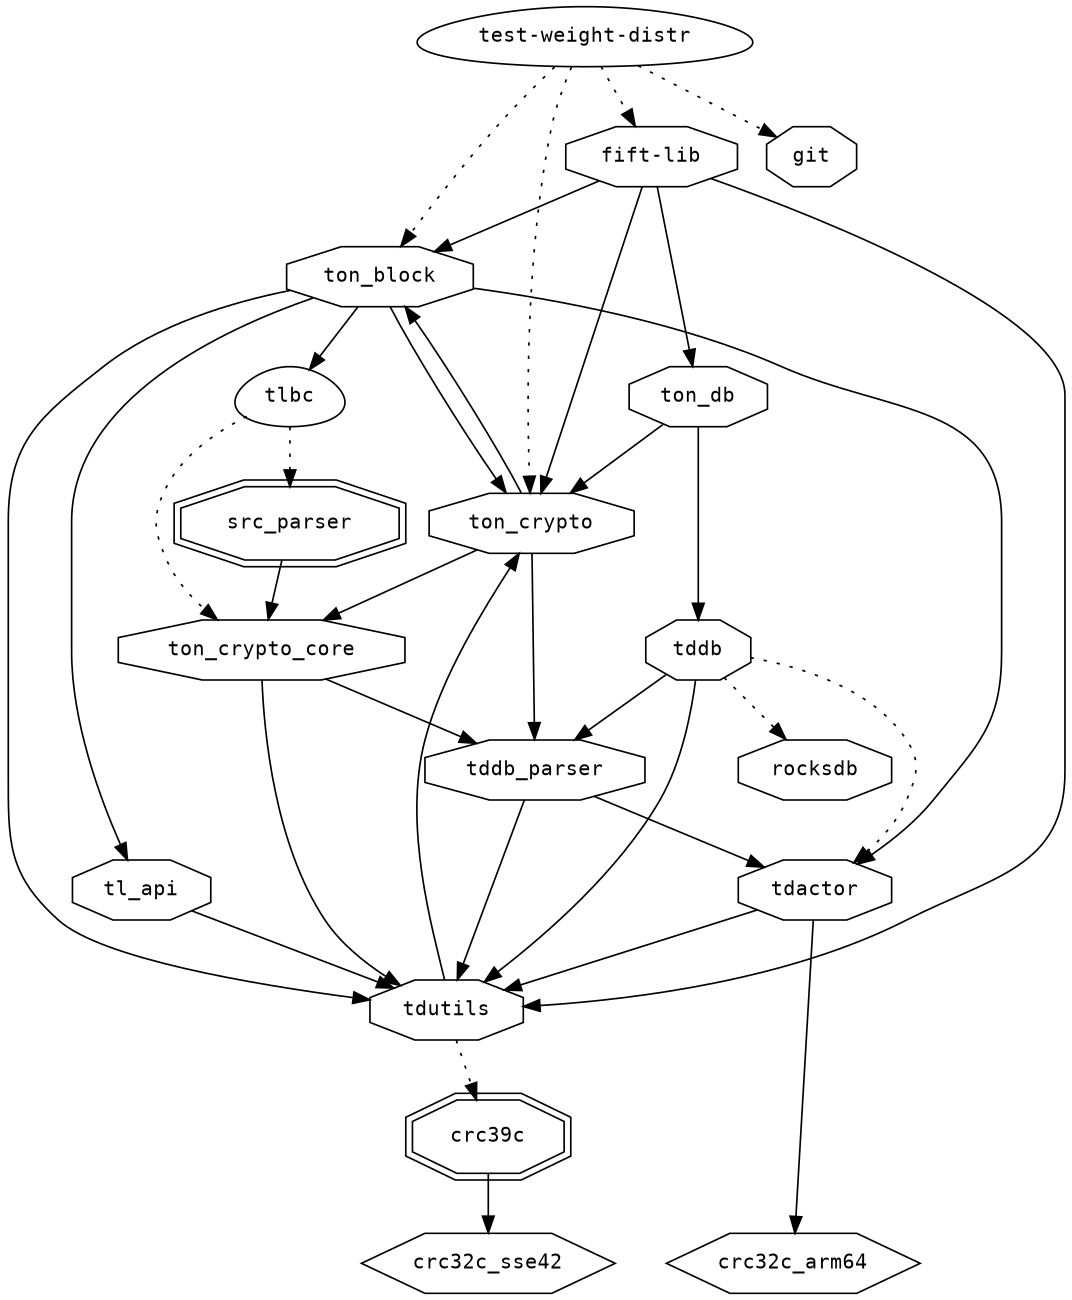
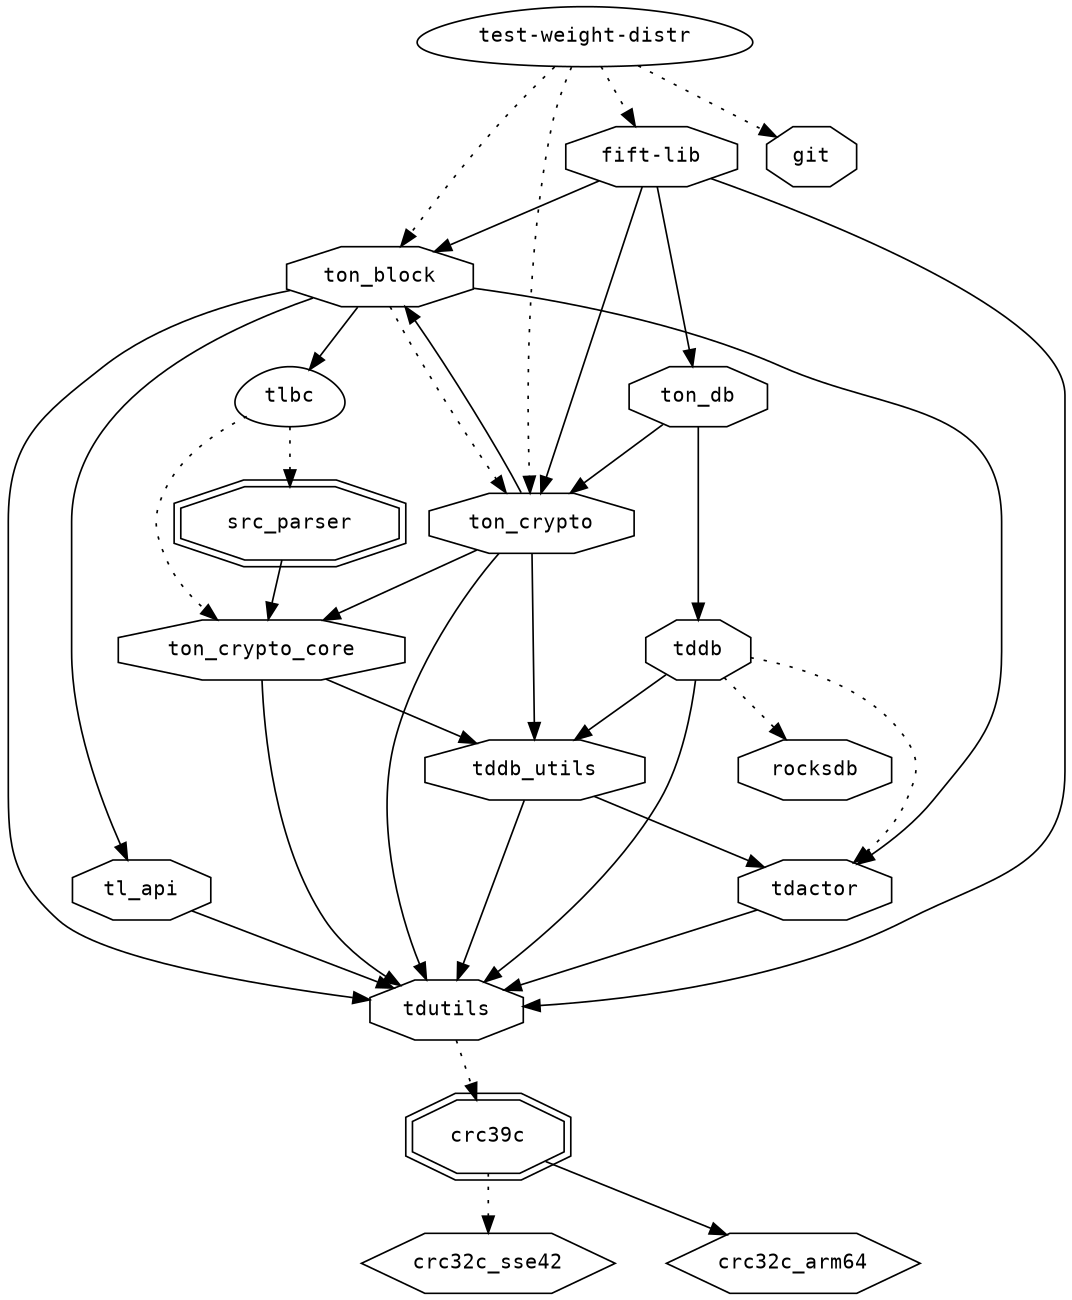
  digraph {
    fontname="DejaVu Sans Mono"
    node [fontname="DejaVu Sans Mono" fontsize=12 shape=octagon]
    edge [fontname="DejaVu Sans Mono"]
    n1 [label="test-weight-distr" shape=egg]
    n2 [label="fift-lib"]
    n3 [label=ton_block]
    n4 [label=ton_crypto]
    n5 [label=git]
    n6 [label=tdutils]
    n7 [label=ton_db]
    n8 [label=tdactor]
    n9 [label=tl_api]
    n10 [label=tlbc shape=egg]
    n11 [label=ton_crypto_core]
-   n12 [label=tddb_parser]
+   n12 [label=tddb_utils]
    n13 [label=crc39c shape=doubleoctagon]
    n14 [label=tddb]
    n15 [label=crc32c_arm64 shape=hexagon]
    n16 [label=crc32c_sse42 shape=hexagon]
    n17 [label=src_parser shape=doubleoctagon]
    n18 [label=rocksdb]
    n1 -> n2 [style=dotted]
    n1 -> n3 [style=dotted]
    n1 -> n4 [style=dotted]
    n1 -> n5 [style=dotted]
    n2 -> n3
    n2 -> n4
    n2 -> n6
    n2 -> n7
-   n3 -> n4
+   n3 -> n4 [style=dotted]
    n3 -> n6
    n3 -> n8
    n3 -> n9
    n3 -> n10
    n4 -> n3
-   n6 -> n4
+   n4 -> n6
    n4 -> n11
    n4 -> n12
    n6 -> n13 [style=dotted]
    n7 -> n4
    n7 -> n14
    n8 -> n6
    n9 -> n6
    n10 -> n11 [style=dotted]
    n10 -> n17 [style=dotted]
    n11 -> n6
    n11 -> n12
    n12 -> n6
    n12 -> n8
-   n8 -> n15
-   n13 -> n16
+   n13 -> n15
+   n13 -> n16 [style=dotted]
    n14 -> n6
    n14 -> n8 [style=dotted]
    n14 -> n12
    n14 -> n18 [style=dotted]
    n17 -> n11
  }
